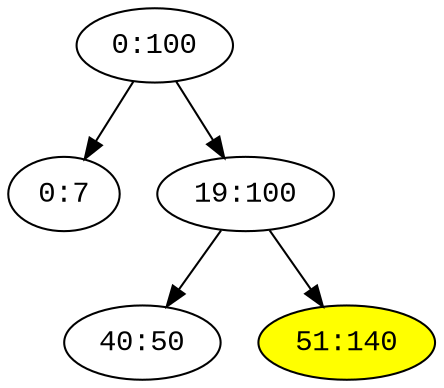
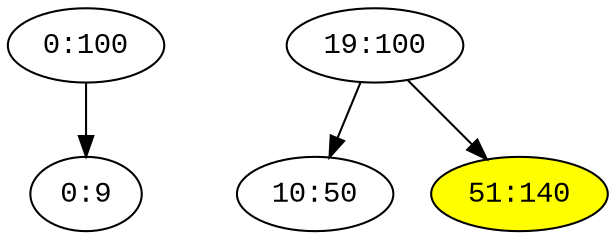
  digraph {
    fontname="Liberation Mono"
    node [fontname="Liberation Mono"]
    edge [fontname="Liberation Mono"]
    n1 [label="0:100"]
-   n2 [label="0:7"]
+   n2 [label="0:9"]
    n3 [label="19:100"]
-   n4 [label="40:50"]
+   n4 [label="10:50"]
    n5 [fillcolor=yellow label="51:140" style=filled]
    n1 -> n2
-   n1 -> n3
    n3 -> n4
    n3 -> n5
  }
